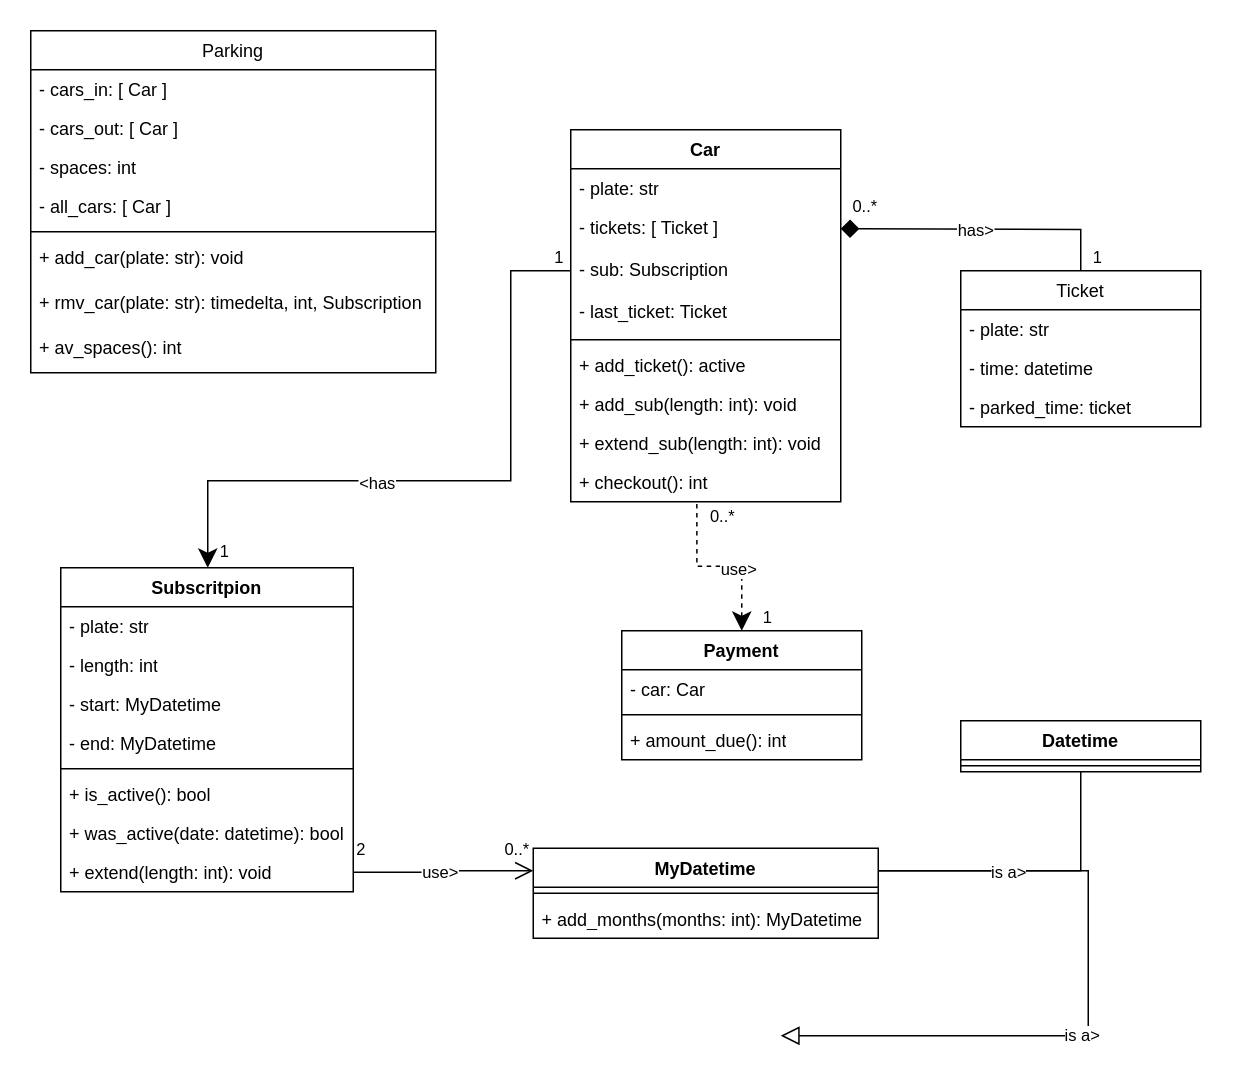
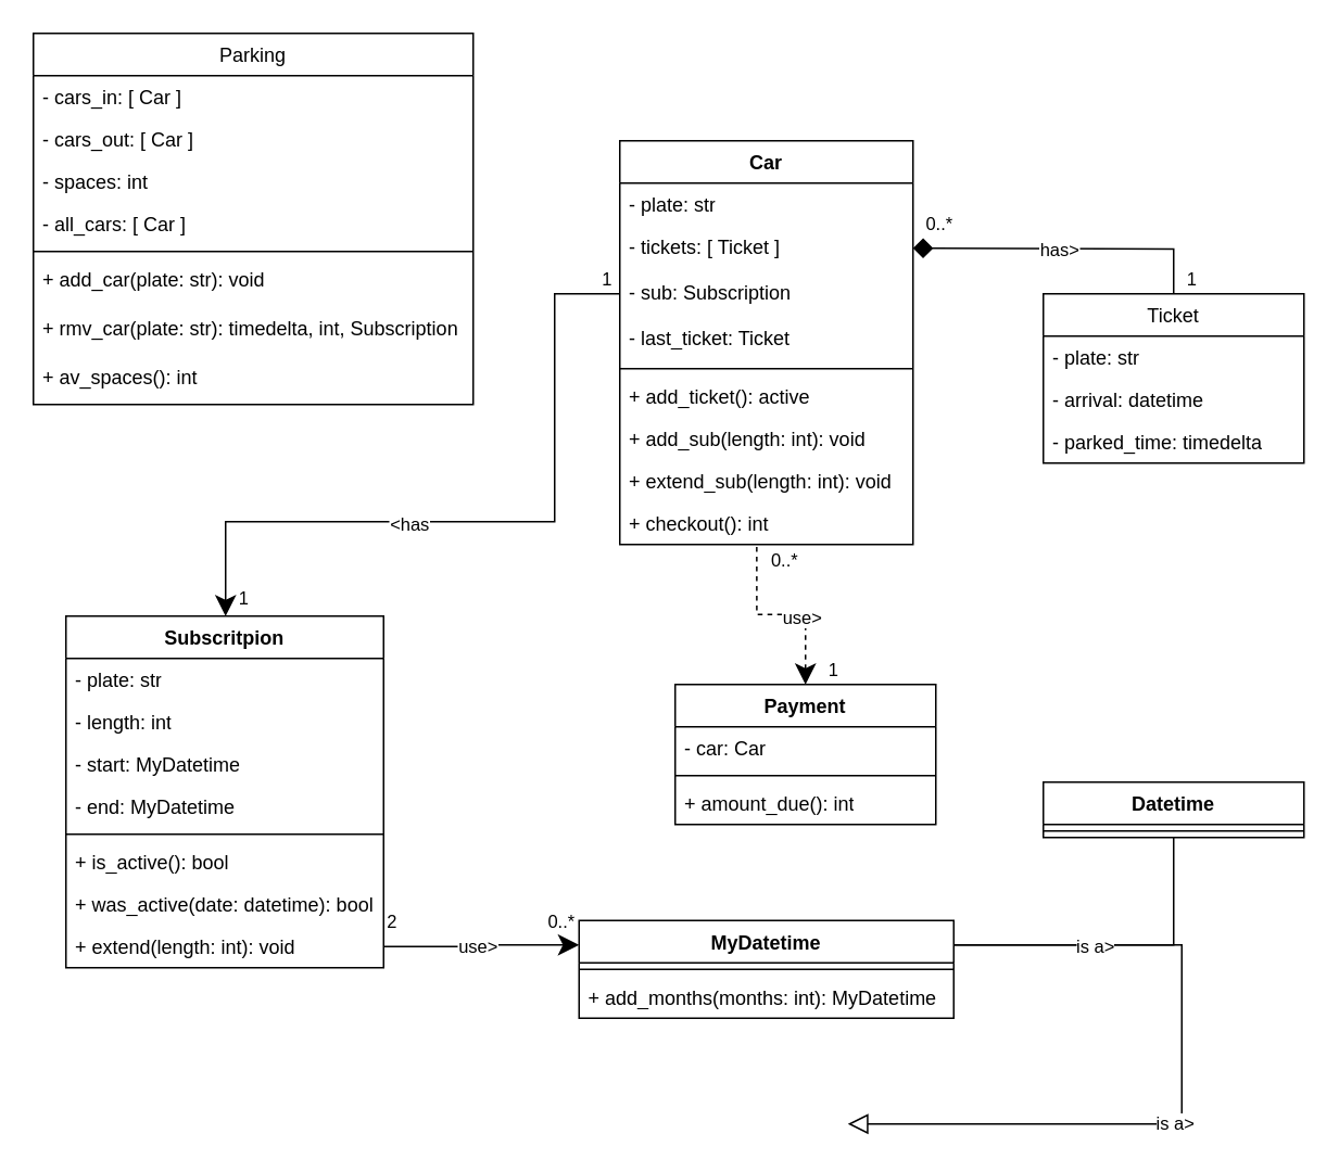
  <mxCell id="0" />
  <mxCell id="1" parent="0" />
  <mxCell id="2" value="Parking" style="swimlane;fontStyle=0;align=center;verticalAlign=top;childLayout=stackLayout;horizontal=1;startSize=26;horizontalStack=0;resizeParent=1;resizeLast=0;collapsible=1;marginBottom=0;rounded=0;shadow=0;strokeWidth=1;" parent="1" vertex="1"><mxGeometry x="20" y="20" width="270" height="228" as="geometry"><mxRectangle x="230" y="140" width="160" height="26" as="alternateBounds" /></mxGeometry></mxCell>
  <mxCell id="3" value="- cars_in: [ Car ]" style="text;align=left;verticalAlign=top;spacingLeft=4;spacingRight=4;overflow=hidden;rotatable=0;points=[[0,0.5],[1,0.5]];portConstraint=eastwest;" parent="2" vertex="1"><mxGeometry y="26" width="270" height="26" as="geometry" /></mxCell>
  <mxCell id="4" value="- cars_out: [ Car ]" style="text;align=left;verticalAlign=top;spacingLeft=4;spacingRight=4;overflow=hidden;rotatable=0;points=[[0,0.5],[1,0.5]];portConstraint=eastwest;" vertex="1" parent="2"><mxGeometry y="52" width="270" height="26" as="geometry" /></mxCell>
  <mxCell id="5" value="- spaces: int" style="text;align=left;verticalAlign=top;spacingLeft=4;spacingRight=4;overflow=hidden;rotatable=0;points=[[0,0.5],[1,0.5]];portConstraint=eastwest;" parent="2" vertex="1"><mxGeometry y="78" width="270" height="26" as="geometry" /></mxCell>
  <mxCell id="6" value="- all_cars: [ Car ]" style="text;align=left;verticalAlign=top;spacingLeft=4;spacingRight=4;overflow=hidden;rotatable=0;points=[[0,0.5],[1,0.5]];portConstraint=eastwest;" vertex="1" parent="2"><mxGeometry y="104" width="270" height="26" as="geometry" /></mxCell>
  <mxCell id="7" value="" style="line;html=1;strokeWidth=1;align=left;verticalAlign=middle;spacingTop=-1;spacingLeft=3;spacingRight=3;rotatable=0;labelPosition=right;points=[];portConstraint=eastwest;" parent="2" vertex="1"><mxGeometry y="130" width="270" height="8" as="geometry" /></mxCell>
  <mxCell id="8" value="+ add_car(plate: str): void" style="text;align=left;verticalAlign=top;spacingLeft=4;spacingRight=4;overflow=hidden;rotatable=0;points=[[0,0.5],[1,0.5]];portConstraint=eastwest;" parent="2" vertex="1"><mxGeometry y="138" width="270" height="30" as="geometry" /></mxCell>
  <mxCell id="9" value="+ rmv_car(plate: str): timedelta, int, Subscription" style="text;align=left;verticalAlign=top;spacingLeft=4;spacingRight=4;overflow=hidden;rotatable=0;points=[[0,0.5],[1,0.5]];portConstraint=eastwest;" parent="2" vertex="1"><mxGeometry y="168" width="270" height="30" as="geometry" /></mxCell>
  <mxCell id="10" value="+ av_spaces(): int" style="text;align=left;verticalAlign=top;spacingLeft=4;spacingRight=4;overflow=hidden;rotatable=0;points=[[0,0.5],[1,0.5]];portConstraint=eastwest;" parent="2" vertex="1"><mxGeometry y="198" width="270" height="30" as="geometry" /></mxCell>
  <mxCell id="11" value="Ticket" style="swimlane;fontStyle=0;align=center;verticalAlign=top;childLayout=stackLayout;horizontal=1;startSize=26;horizontalStack=0;resizeParent=1;resizeLast=0;collapsible=1;marginBottom=0;rounded=0;shadow=0;strokeWidth=1;" parent="1" vertex="1"><mxGeometry x="640" y="180" width="160" height="104" as="geometry"><mxRectangle x="230" y="140" width="160" height="26" as="alternateBounds" /></mxGeometry></mxCell>
  <mxCell id="12" value="- plate: str" style="text;align=left;verticalAlign=top;spacingLeft=4;spacingRight=4;overflow=hidden;rotatable=0;points=[[0,0.5],[1,0.5]];portConstraint=eastwest;" parent="11" vertex="1"><mxGeometry y="26" width="160" height="26" as="geometry" /></mxCell>
- <mxCell id="13" value="- time: datetime" style="text;align=left;verticalAlign=top;spacingLeft=4;spacingRight=4;overflow=hidden;rotatable=0;points=[[0,0.5],[1,0.5]];portConstraint=eastwest;" parent="11" vertex="1"><mxGeometry y="52" width="160" height="26" as="geometry" /></mxCell>
- <mxCell id="14" value="- parked_time: ticket" style="text;align=left;verticalAlign=top;spacingLeft=4;spacingRight=4;overflow=hidden;rotatable=0;points=[[0,0.5],[1,0.5]];portConstraint=eastwest;" vertex="1" parent="11"><mxGeometry y="78" width="160" height="26" as="geometry" /></mxCell>
+ <mxCell id="13" value="- arrival: datetime" style="text;align=left;verticalAlign=top;spacingLeft=4;spacingRight=4;overflow=hidden;rotatable=0;points=[[0,0.5],[1,0.5]];portConstraint=eastwest;" parent="11" vertex="1"><mxGeometry y="52" width="160" height="26" as="geometry" /></mxCell>
+ <mxCell id="14" value="- parked_time: timedelta" style="text;align=left;verticalAlign=top;spacingLeft=4;spacingRight=4;overflow=hidden;rotatable=0;points=[[0,0.5],[1,0.5]];portConstraint=eastwest;" vertex="1" parent="11"><mxGeometry y="78" width="160" height="26" as="geometry" /></mxCell>
  <mxCell id="15" value="Car" style="swimlane;fontStyle=1;align=center;verticalAlign=top;childLayout=stackLayout;horizontal=1;startSize=26;horizontalStack=0;resizeParent=1;resizeParentMax=0;resizeLast=0;collapsible=1;marginBottom=0;whiteSpace=wrap;html=1;" parent="1" vertex="1"><mxGeometry x="380" y="86" width="180" height="248" as="geometry"><mxRectangle x="370" y="310" width="60" height="30" as="alternateBounds" /></mxGeometry></mxCell>
  <mxCell id="16" value="- plate: str" style="text;strokeColor=none;fillColor=none;align=left;verticalAlign=top;spacingLeft=4;spacingRight=4;overflow=hidden;rotatable=0;points=[[0,0.5],[1,0.5]];portConstraint=eastwest;whiteSpace=wrap;html=1;" parent="15" vertex="1"><mxGeometry y="26" width="180" height="26" as="geometry" /></mxCell>
  <mxCell id="17" value="- tickets: [ Ticket ]" style="text;strokeColor=none;fillColor=none;align=left;verticalAlign=top;spacingLeft=4;spacingRight=4;overflow=hidden;rotatable=0;points=[[0,0.5],[1,0.5]];portConstraint=eastwest;whiteSpace=wrap;html=1;" parent="15" vertex="1"><mxGeometry y="52" width="180" height="28" as="geometry" /></mxCell>
  <mxCell id="18" value="- sub: Subscription" style="text;strokeColor=none;fillColor=none;align=left;verticalAlign=top;spacingLeft=4;spacingRight=4;overflow=hidden;rotatable=0;points=[[0,0.5],[1,0.5]];portConstraint=eastwest;whiteSpace=wrap;html=1;" vertex="1" parent="15"><mxGeometry y="80" width="180" height="28" as="geometry" /></mxCell>
  <mxCell id="19" value="- last_ticket: Ticket" style="text;strokeColor=none;fillColor=none;align=left;verticalAlign=top;spacingLeft=4;spacingRight=4;overflow=hidden;rotatable=0;points=[[0,0.5],[1,0.5]];portConstraint=eastwest;whiteSpace=wrap;html=1;" vertex="1" parent="15"><mxGeometry y="108" width="180" height="28" as="geometry" /></mxCell>
  <mxCell id="20" value="" style="line;strokeWidth=1;fillColor=none;align=left;verticalAlign=middle;spacingTop=-1;spacingLeft=3;spacingRight=3;rotatable=0;labelPosition=right;points=[];portConstraint=eastwest;strokeColor=inherit;" parent="15" vertex="1"><mxGeometry y="136" width="180" height="8" as="geometry" /></mxCell>
  <mxCell id="21" value="+ add_ticket(): active" style="text;strokeColor=none;fillColor=none;align=left;verticalAlign=top;spacingLeft=4;spacingRight=4;overflow=hidden;rotatable=0;points=[[0,0.5],[1,0.5]];portConstraint=eastwest;whiteSpace=wrap;html=1;" parent="15" vertex="1"><mxGeometry y="144" width="180" height="26" as="geometry" /></mxCell>
  <mxCell id="22" value="+ add_sub(length: int): void" style="text;strokeColor=none;fillColor=none;align=left;verticalAlign=top;spacingLeft=4;spacingRight=4;overflow=hidden;rotatable=0;points=[[0,0.5],[1,0.5]];portConstraint=eastwest;whiteSpace=wrap;html=1;" vertex="1" parent="15"><mxGeometry y="170" width="180" height="26" as="geometry" /></mxCell>
  <mxCell id="23" value="+ extend_sub(length: int): void" style="text;strokeColor=none;fillColor=none;align=left;verticalAlign=top;spacingLeft=4;spacingRight=4;overflow=hidden;rotatable=0;points=[[0,0.5],[1,0.5]];portConstraint=eastwest;whiteSpace=wrap;html=1;" vertex="1" parent="15"><mxGeometry y="196" width="180" height="26" as="geometry" /></mxCell>
  <mxCell id="24" value="+ checkout(): int" style="text;strokeColor=none;fillColor=none;align=left;verticalAlign=top;spacingLeft=4;spacingRight=4;overflow=hidden;rotatable=0;points=[[0,0.5],[1,0.5]];portConstraint=eastwest;whiteSpace=wrap;html=1;" vertex="1" parent="15"><mxGeometry y="222" width="180" height="26" as="geometry" /></mxCell>
  <mxCell id="25" style="edgeStyle=orthogonalEdgeStyle;rounded=0;orthogonalLoop=1;jettySize=auto;html=1;entryX=0.5;entryY=0;entryDx=0;entryDy=0;startArrow=diamond;startFill=1;endArrow=none;endFill=0;startSize=10;" parent="1" target="11" edge="1"><mxGeometry relative="1" as="geometry"><mxPoint x="560" y="152" as="sourcePoint" /></mxGeometry></mxCell>
  <mxCell id="26" value="has&amp;gt;" style="edgeLabel;html=1;align=center;verticalAlign=middle;resizable=0;points=[];" parent="25" vertex="1" connectable="0"><mxGeometry x="0.379" y="2" relative="1" as="geometry"><mxPoint x="-40" y="2" as="offset" /></mxGeometry></mxCell>
  <mxCell id="27" value="0..*" style="edgeLabel;html=1;align=center;verticalAlign=middle;resizable=0;points=[];" vertex="1" connectable="0" parent="25"><mxGeometry x="-0.838" y="2" relative="1" as="geometry"><mxPoint y="-14" as="offset" /></mxGeometry></mxCell>
  <mxCell id="28" value="1" style="edgeLabel;html=1;align=center;verticalAlign=middle;resizable=0;points=[];" vertex="1" connectable="0" parent="25"><mxGeometry x="0.896" y="1" relative="1" as="geometry"><mxPoint x="9" as="offset" /></mxGeometry></mxCell>
  <mxCell id="29" value="Subscritpion" style="swimlane;fontStyle=1;align=center;verticalAlign=top;childLayout=stackLayout;horizontal=1;startSize=26;horizontalStack=0;resizeParent=1;resizeParentMax=0;resizeLast=0;collapsible=1;marginBottom=0;whiteSpace=wrap;html=1;" parent="1" vertex="1"><mxGeometry x="40" y="378" width="195" height="216" as="geometry" /></mxCell>
  <mxCell id="30" value="- plate: str" style="text;strokeColor=none;fillColor=none;align=left;verticalAlign=top;spacingLeft=4;spacingRight=4;overflow=hidden;rotatable=0;points=[[0,0.5],[1,0.5]];portConstraint=eastwest;whiteSpace=wrap;html=1;" parent="29" vertex="1"><mxGeometry y="26" width="195" height="26" as="geometry" /></mxCell>
  <mxCell id="31" value="- length: int" style="text;strokeColor=none;fillColor=none;align=left;verticalAlign=top;spacingLeft=4;spacingRight=4;overflow=hidden;rotatable=0;points=[[0,0.5],[1,0.5]];portConstraint=eastwest;whiteSpace=wrap;html=1;" parent="29" vertex="1"><mxGeometry y="52" width="195" height="26" as="geometry" /></mxCell>
  <mxCell id="32" value="- start: MyDatetime" style="text;strokeColor=none;fillColor=none;align=left;verticalAlign=top;spacingLeft=4;spacingRight=4;overflow=hidden;rotatable=0;points=[[0,0.5],[1,0.5]];portConstraint=eastwest;whiteSpace=wrap;html=1;" parent="29" vertex="1"><mxGeometry y="78" width="195" height="26" as="geometry" /></mxCell>
  <mxCell id="33" value="- end: MyDatetime" style="text;strokeColor=none;fillColor=none;align=left;verticalAlign=top;spacingLeft=4;spacingRight=4;overflow=hidden;rotatable=0;points=[[0,0.5],[1,0.5]];portConstraint=eastwest;whiteSpace=wrap;html=1;" vertex="1" parent="29"><mxGeometry y="104" width="195" height="26" as="geometry" /></mxCell>
  <mxCell id="34" style="line;strokeWidth=1;fillColor=none;align=left;verticalAlign=middle;spacingTop=-1;spacingLeft=3;spacingRight=3;rotatable=0;labelPosition=right;points=[];portConstraint=eastwest;strokeColor=inherit;" parent="29" vertex="1"><mxGeometry y="130" width="195" height="8" as="geometry" /></mxCell>
  <mxCell id="35" value="+ is_active(): bool" style="text;strokeColor=none;fillColor=none;align=left;verticalAlign=top;spacingLeft=4;spacingRight=4;overflow=hidden;rotatable=0;points=[[0,0.5],[1,0.5]];portConstraint=eastwest;whiteSpace=wrap;html=1;" parent="29" vertex="1"><mxGeometry y="138" width="195" height="26" as="geometry" /></mxCell>
  <mxCell id="36" value="+ was_active(date: datetime): bool" style="text;strokeColor=none;fillColor=none;align=left;verticalAlign=top;spacingLeft=4;spacingRight=4;overflow=hidden;rotatable=0;points=[[0,0.5],[1,0.5]];portConstraint=eastwest;whiteSpace=wrap;html=1;" vertex="1" parent="29"><mxGeometry y="164" width="195" height="26" as="geometry" /></mxCell>
  <mxCell id="37" value="+ extend(length: int): void" style="text;strokeColor=none;fillColor=none;align=left;verticalAlign=top;spacingLeft=4;spacingRight=4;overflow=hidden;rotatable=0;points=[[0,0.5],[1,0.5]];portConstraint=eastwest;whiteSpace=wrap;html=1;" vertex="1" parent="29"><mxGeometry y="190" width="195" height="26" as="geometry" /></mxCell>
  <mxCell id="38" value="Payment" style="swimlane;fontStyle=1;align=center;verticalAlign=top;childLayout=stackLayout;horizontal=1;startSize=26;horizontalStack=0;resizeParent=1;resizeParentMax=0;resizeLast=0;collapsible=1;marginBottom=0;whiteSpace=wrap;html=1;" parent="1" vertex="1"><mxGeometry x="414" y="420" width="160" height="86" as="geometry" /></mxCell>
  <mxCell id="39" value="- car: Car" style="text;strokeColor=none;fillColor=none;align=left;verticalAlign=top;spacingLeft=4;spacingRight=4;overflow=hidden;rotatable=0;points=[[0,0.5],[1,0.5]];portConstraint=eastwest;whiteSpace=wrap;html=1;" parent="38" vertex="1"><mxGeometry y="26" width="160" height="26" as="geometry" /></mxCell>
  <mxCell id="40" value="" style="line;strokeWidth=1;fillColor=none;align=left;verticalAlign=middle;spacingTop=-1;spacingLeft=3;spacingRight=3;rotatable=0;labelPosition=right;points=[];portConstraint=eastwest;strokeColor=inherit;" parent="38" vertex="1"><mxGeometry y="52" width="160" height="8" as="geometry" /></mxCell>
  <mxCell id="41" value="+ amount_due(): int" style="text;strokeColor=none;fillColor=none;align=left;verticalAlign=top;spacingLeft=4;spacingRight=4;overflow=hidden;rotatable=0;points=[[0,0.5],[1,0.5]];portConstraint=eastwest;whiteSpace=wrap;html=1;" parent="38" vertex="1"><mxGeometry y="60" width="160" height="26" as="geometry" /></mxCell>
  <mxCell id="42" style="edgeStyle=orthogonalEdgeStyle;rounded=0;orthogonalLoop=1;jettySize=auto;html=1;exitX=1;exitY=0.25;exitDx=0;exitDy=0;endArrow=block;endFill=0;endSize=10;entryX=0.528;entryY=1.103;entryDx=0;entryDy=0;entryPerimeter=0;" edge="1" parent="1" source="46"><mxGeometry relative="1" as="geometry"><mxPoint x="520" y="690" as="targetPoint" /><Array as="points"><mxPoint x="725" y="580" /></Array></mxGeometry></mxCell>
  <mxCell id="43" value="is a&amp;gt;" style="edgeLabel;html=1;align=center;verticalAlign=middle;resizable=0;points=[];" vertex="1" connectable="0" parent="42"><mxGeometry x="0.122" y="-1" relative="1" as="geometry"><mxPoint as="offset" /></mxGeometry></mxCell>
  <mxCell id="44" style="edgeStyle=orthogonalEdgeStyle;rounded=0;orthogonalLoop=1;jettySize=auto;html=1;exitX=1;exitY=0.25;exitDx=0;exitDy=0;entryX=0.5;entryY=1;entryDx=0;entryDy=0;endArrow=none;endFill=0;endSize=10;" edge="1" parent="1" source="46" target="49"><mxGeometry relative="1" as="geometry" /></mxCell>
  <mxCell id="45" value="is a&amp;gt;" style="edgeLabel;html=1;align=center;verticalAlign=middle;resizable=0;points=[];" vertex="1" connectable="0" parent="44"><mxGeometry x="-0.142" relative="1" as="geometry"><mxPoint as="offset" /></mxGeometry></mxCell>
  <mxCell id="46" value="MyDatetime" style="swimlane;fontStyle=1;align=center;verticalAlign=top;childLayout=stackLayout;horizontal=1;startSize=26;horizontalStack=0;resizeParent=1;resizeParentMax=0;resizeLast=0;collapsible=1;marginBottom=0;whiteSpace=wrap;html=1;" vertex="1" parent="1"><mxGeometry x="355" y="565" width="230" height="60" as="geometry" /></mxCell>
  <mxCell id="47" value="" style="line;strokeWidth=1;fillColor=none;align=left;verticalAlign=middle;spacingTop=-1;spacingLeft=3;spacingRight=3;rotatable=0;labelPosition=right;points=[];portConstraint=eastwest;strokeColor=inherit;" vertex="1" parent="46"><mxGeometry y="26" width="230" height="8" as="geometry" /></mxCell>
  <mxCell id="48" value="+ add_months(months: int): MyDatetime" style="text;strokeColor=none;fillColor=none;align=left;verticalAlign=top;spacingLeft=4;spacingRight=4;overflow=hidden;rotatable=0;points=[[0,0.5],[1,0.5]];portConstraint=eastwest;whiteSpace=wrap;html=1;" vertex="1" parent="46"><mxGeometry y="34" width="230" height="26" as="geometry" /></mxCell>
  <mxCell id="49" value="Datetime" style="swimlane;fontStyle=1;align=center;verticalAlign=top;childLayout=stackLayout;horizontal=1;startSize=26;horizontalStack=0;resizeParent=1;resizeParentMax=0;resizeLast=0;collapsible=1;marginBottom=0;whiteSpace=wrap;html=1;" vertex="1" parent="1"><mxGeometry x="640" y="480" width="160" height="34" as="geometry" /></mxCell>
  <mxCell id="50" value="" style="line;strokeWidth=1;fillColor=none;align=left;verticalAlign=middle;spacingTop=-1;spacingLeft=3;spacingRight=3;rotatable=0;labelPosition=right;points=[];portConstraint=eastwest;strokeColor=inherit;" vertex="1" parent="49"><mxGeometry y="26" width="160" height="8" as="geometry" /></mxCell>
- <mxCell id="51" style="edgeStyle=orthogonalEdgeStyle;rounded=0;orthogonalLoop=1;jettySize=auto;html=1;exitX=1;exitY=0.5;exitDx=0;exitDy=0;entryX=0;entryY=0.25;entryDx=0;entryDy=0;endSize=10;endArrow=open;" edge="1" parent="1" source="37" target="46"><mxGeometry relative="1" as="geometry" /></mxCell>
+ <mxCell id="51" style="edgeStyle=orthogonalEdgeStyle;rounded=0;orthogonalLoop=1;jettySize=auto;html=1;exitX=1;exitY=0.5;exitDx=0;exitDy=0;entryX=0;entryY=0.25;entryDx=0;entryDy=0;endSize=10;" edge="1" parent="1" source="37" target="46"><mxGeometry relative="1" as="geometry" /></mxCell>
  <mxCell id="52" value="use&amp;gt;" style="edgeLabel;html=1;align=center;verticalAlign=middle;resizable=0;points=[];" vertex="1" connectable="0" parent="51"><mxGeometry x="-0.052" y="3" relative="1" as="geometry"><mxPoint y="2" as="offset" /></mxGeometry></mxCell>
  <mxCell id="53" value="0..*" style="edgeLabel;html=1;align=center;verticalAlign=middle;resizable=0;points=[];" vertex="1" connectable="0" parent="51"><mxGeometry x="0.803" relative="1" as="geometry"><mxPoint y="-15" as="offset" /></mxGeometry></mxCell>
  <mxCell id="54" value="2" style="edgeLabel;html=1;align=center;verticalAlign=middle;resizable=0;points=[];" vertex="1" connectable="0" parent="51"><mxGeometry x="-0.898" y="2" relative="1" as="geometry"><mxPoint x="-2" y="-14" as="offset" /></mxGeometry></mxCell>
  <mxCell id="55" style="edgeStyle=orthogonalEdgeStyle;rounded=0;orthogonalLoop=1;jettySize=auto;html=1;exitX=0;exitY=0.5;exitDx=0;exitDy=0;endSize=10;" edge="1" parent="1" source="18"><mxGeometry relative="1" as="geometry"><mxPoint x="138" y="378" as="targetPoint" /><Array as="points"><mxPoint x="340" y="180" /><mxPoint x="340" y="320" /><mxPoint x="138" y="320" /></Array></mxGeometry></mxCell>
  <mxCell id="56" value="&amp;lt;has" style="edgeLabel;html=1;align=center;verticalAlign=middle;resizable=0;points=[];" vertex="1" connectable="0" parent="55"><mxGeometry x="0.224" y="1" relative="1" as="geometry"><mxPoint x="-1" as="offset" /></mxGeometry></mxCell>
  <mxCell id="57" value="1" style="edgeLabel;html=1;align=center;verticalAlign=middle;resizable=0;points=[];" vertex="1" connectable="0" parent="55"><mxGeometry x="-0.938" y="1" relative="1" as="geometry"><mxPoint x="5" y="-11" as="offset" /></mxGeometry></mxCell>
  <mxCell id="58" value="1" style="edgeLabel;html=1;align=center;verticalAlign=middle;resizable=0;points=[];" vertex="1" connectable="0" parent="55"><mxGeometry x="0.945" y="-1" relative="1" as="geometry"><mxPoint x="11" as="offset" /></mxGeometry></mxCell>
  <mxCell id="59" style="edgeStyle=orthogonalEdgeStyle;rounded=0;orthogonalLoop=1;jettySize=auto;html=1;exitX=0.5;exitY=0;exitDx=0;exitDy=0;entryX=0.467;entryY=1.012;entryDx=0;entryDy=0;entryPerimeter=0;endArrow=none;endFill=0;startArrow=classic;startFill=1;startSize=10;dashed=1;" edge="1" parent="1" source="38" target="24"><mxGeometry relative="1" as="geometry" /></mxCell>
  <mxCell id="60" value="use&amp;gt;" style="edgeLabel;html=1;align=center;verticalAlign=middle;resizable=0;points=[];" vertex="1" connectable="0" parent="59"><mxGeometry x="-0.2" y="1" relative="1" as="geometry"><mxPoint as="offset" /></mxGeometry></mxCell>
  <mxCell id="61" value="0..*" style="edgeLabel;html=1;align=center;verticalAlign=middle;resizable=0;points=[];" vertex="1" connectable="0" parent="59"><mxGeometry x="0.643" y="-1" relative="1" as="geometry"><mxPoint x="15" y="-11" as="offset" /></mxGeometry></mxCell>
  <mxCell id="62" value="1" style="edgeLabel;html=1;align=center;verticalAlign=middle;resizable=0;points=[];" vertex="1" connectable="0" parent="59"><mxGeometry x="-0.723" y="-2" relative="1" as="geometry"><mxPoint x="14" y="6" as="offset" /></mxGeometry></mxCell>
